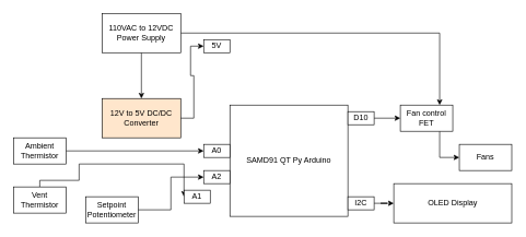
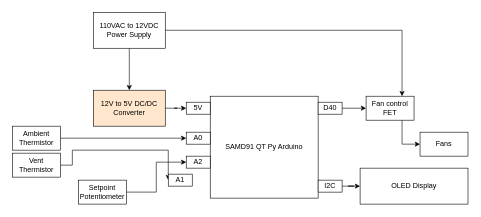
  <mxCell id="0" />
  <mxCell id="1" parent="0" />
  <mxCell id="2" style="edgeStyle=orthogonalEdgeStyle;rounded=0;orthogonalLoop=1;jettySize=auto;html=1;" edge="1" parent="1" source="4" target="5"><mxGeometry relative="1" as="geometry" /></mxCell>
  <mxCell id="3" style="edgeStyle=orthogonalEdgeStyle;rounded=0;orthogonalLoop=1;jettySize=auto;html=1;entryX=0.75;entryY=0;entryDx=0;entryDy=0;" edge="1" parent="1" source="4" target="19"><mxGeometry relative="1" as="geometry" /></mxCell>
  <mxCell id="4" value="110VAC to 12VDC Power Supply" style="rounded=0;whiteSpace=wrap;html=1;" vertex="1" parent="1"><mxGeometry x="155" y="20" width="120" height="60" as="geometry" /></mxCell>
  <mxCell id="5" value="12V to 5V DC/DC Converter" style="rounded=0;whiteSpace=wrap;html=1;fillColor=#ffe6cc;" vertex="1" parent="1"><mxGeometry x="155" y="150" width="120" height="60" as="geometry" /></mxCell>
  <mxCell id="6" style="edgeStyle=orthogonalEdgeStyle;rounded=0;orthogonalLoop=1;jettySize=auto;html=1;entryX=0;entryY=0.5;entryDx=0;entryDy=0;" edge="1" parent="1" source="5" target="8"><mxGeometry relative="1" as="geometry"><mxPoint x="613.93" y="222.987" as="targetPoint" /></mxGeometry></mxCell>
  <mxCell id="7" value="SAMD91 QT Py Arduino" style="rounded=0;whiteSpace=wrap;html=1;" vertex="1" parent="1"><mxGeometry x="350" y="160" width="180" height="170" as="geometry" /></mxCell>
- <mxCell id="8" value="5V" style="rounded=0;whiteSpace=wrap;html=1;" vertex="1" parent="1"><mxGeometry x="310" y="60" width="40" height="20" as="geometry" /></mxCell>
+ <mxCell id="8" value="5V" style="rounded=0;whiteSpace=wrap;html=1;" vertex="1" parent="1"><mxGeometry x="310" y="170" width="40" height="20" as="geometry" /></mxCell>
  <mxCell id="9" style="edgeStyle=orthogonalEdgeStyle;rounded=0;orthogonalLoop=1;jettySize=auto;html=1;entryX=0;entryY=0.5;entryDx=0;entryDy=0;" edge="1" parent="1" source="10" target="15"><mxGeometry relative="1" as="geometry" /></mxCell>
  <mxCell id="10" value="Ambient Thermistor" style="rounded=0;whiteSpace=wrap;html=1;" vertex="1" parent="1"><mxGeometry x="20" y="210" width="80" height="40" as="geometry" /></mxCell>
  <mxCell id="11" style="edgeStyle=orthogonalEdgeStyle;rounded=0;orthogonalLoop=1;jettySize=auto;html=1;entryX=0;entryY=0.5;entryDx=0;entryDy=0;" edge="1" parent="1" source="12" target="16"><mxGeometry relative="1" as="geometry"><Array as="points"><mxPoint x="120" y="275" /><mxPoint x="120" y="250" /></Array></mxGeometry></mxCell>
- <mxCell id="12" value="Vent Thermistor" style="rounded=0;whiteSpace=wrap;html=1;" vertex="1" parent="1"><mxGeometry x="20" y="285" width="80" height="40" as="geometry" /></mxCell>
+ <mxCell id="12" value="Vent Thermistor" style="rounded=0;whiteSpace=wrap;html=1;" vertex="1" parent="1"><mxGeometry x="20" y="255" width="80" height="40" as="geometry" /></mxCell>
  <mxCell id="13" style="edgeStyle=orthogonalEdgeStyle;rounded=0;orthogonalLoop=1;jettySize=auto;html=1;entryX=0;entryY=0.5;entryDx=0;entryDy=0;" edge="1" parent="1" source="14" target="17"><mxGeometry relative="1" as="geometry" /></mxCell>
  <mxCell id="14" value="Setpoint Potentiometer" style="rounded=0;whiteSpace=wrap;html=1;" vertex="1" parent="1"><mxGeometry x="130" y="300" width="80" height="40" as="geometry" /></mxCell>
  <mxCell id="15" value="A0" style="rounded=0;whiteSpace=wrap;html=1;" vertex="1" parent="1"><mxGeometry x="310" y="220" width="40" height="20" as="geometry" /></mxCell>
  <mxCell id="16" value="A1" style="rounded=0;whiteSpace=wrap;html=1;" vertex="1" parent="1"><mxGeometry x="280" y="290" width="40" height="20" as="geometry" /></mxCell>
  <mxCell id="17" value="A2" style="rounded=0;whiteSpace=wrap;html=1;" vertex="1" parent="1"><mxGeometry x="310" y="260" width="40" height="20" as="geometry" /></mxCell>
  <mxCell id="18" style="edgeStyle=orthogonalEdgeStyle;rounded=0;orthogonalLoop=1;jettySize=auto;html=1;entryX=0;entryY=0.5;entryDx=0;entryDy=0;exitX=0.75;exitY=1;exitDx=0;exitDy=0;" edge="1" parent="1" source="19" target="22"><mxGeometry relative="1" as="geometry" /></mxCell>
  <mxCell id="19" value="Fan control FET" style="rounded=0;whiteSpace=wrap;html=1;" vertex="1" parent="1"><mxGeometry x="610" y="160" width="80" height="40" as="geometry" /></mxCell>
  <mxCell id="20" style="edgeStyle=orthogonalEdgeStyle;rounded=0;orthogonalLoop=1;jettySize=auto;html=1;entryX=0;entryY=0.5;entryDx=0;entryDy=0;" edge="1" parent="1" source="21" target="19"><mxGeometry relative="1" as="geometry" /></mxCell>
- <mxCell id="21" value="D10" style="rounded=0;whiteSpace=wrap;html=1;" vertex="1" parent="1"><mxGeometry x="530" y="170" width="40" height="20" as="geometry" /></mxCell>
+ <mxCell id="21" value="D40" style="rounded=0;whiteSpace=wrap;html=1;" vertex="1" parent="1"><mxGeometry x="530" y="170" width="40" height="20" as="geometry" /></mxCell>
  <mxCell id="22" value="Fans" style="rounded=0;whiteSpace=wrap;html=1;" vertex="1" parent="1"><mxGeometry x="700" y="220" width="80" height="40" as="geometry" /></mxCell>
  <mxCell id="23" value="OLED Display" style="rounded=0;whiteSpace=wrap;html=1;" vertex="1" parent="1"><mxGeometry x="600" y="280" width="180" height="60" as="geometry" /></mxCell>
  <mxCell id="24" style="edgeStyle=orthogonalEdgeStyle;rounded=0;orthogonalLoop=1;jettySize=auto;html=1;" edge="1" parent="1" source="25" target="23"><mxGeometry relative="1" as="geometry" /></mxCell>
  <mxCell id="25" value="I2C" style="rounded=0;whiteSpace=wrap;html=1;" vertex="1" parent="1"><mxGeometry x="530" y="300" width="40" height="20" as="geometry" /></mxCell>
